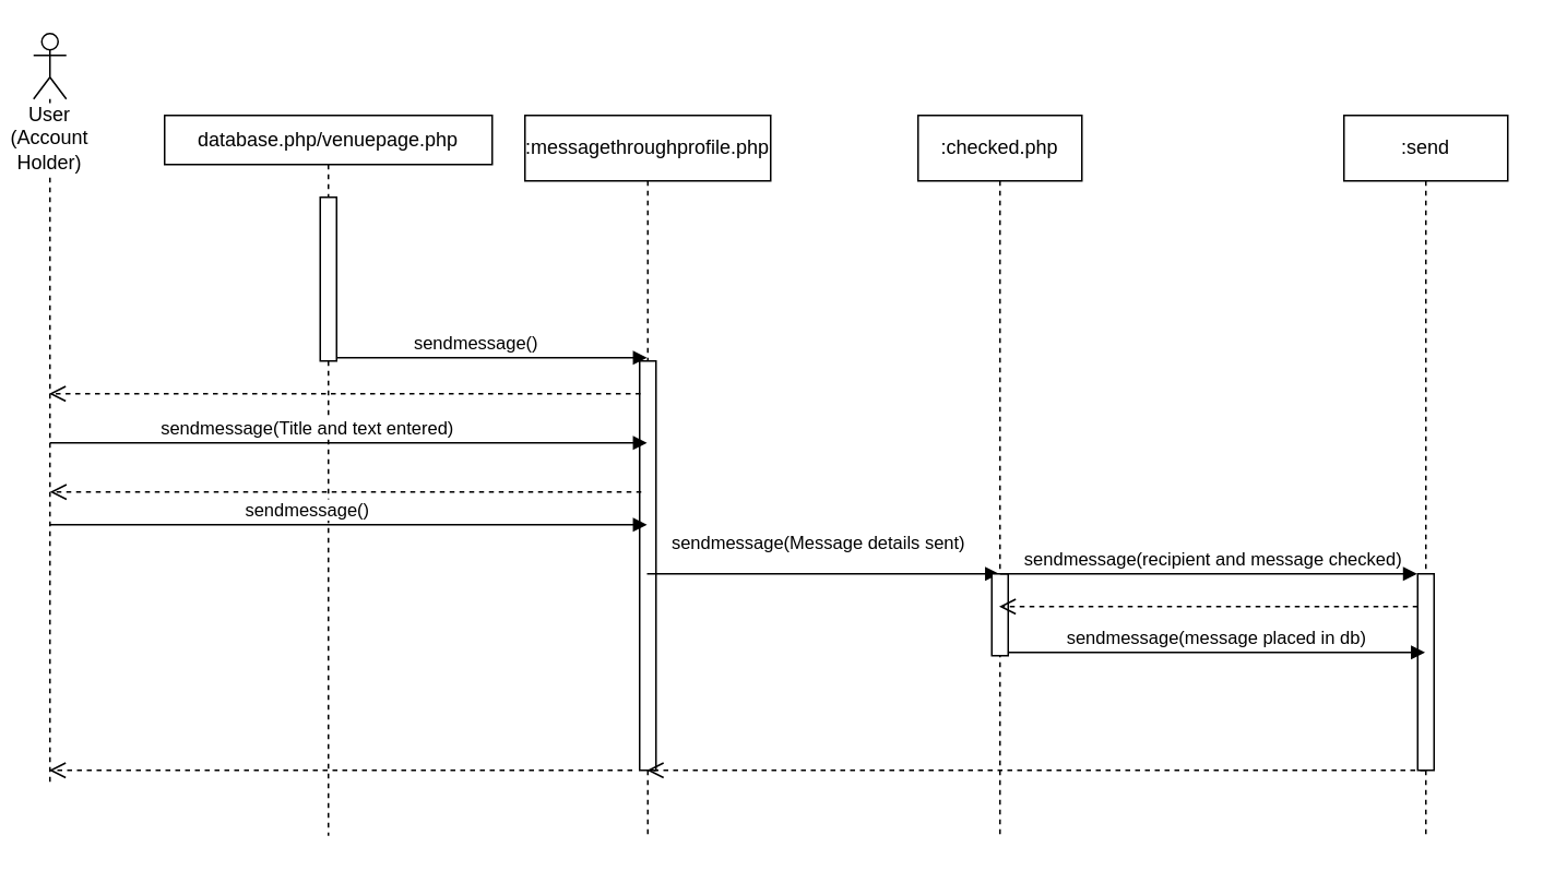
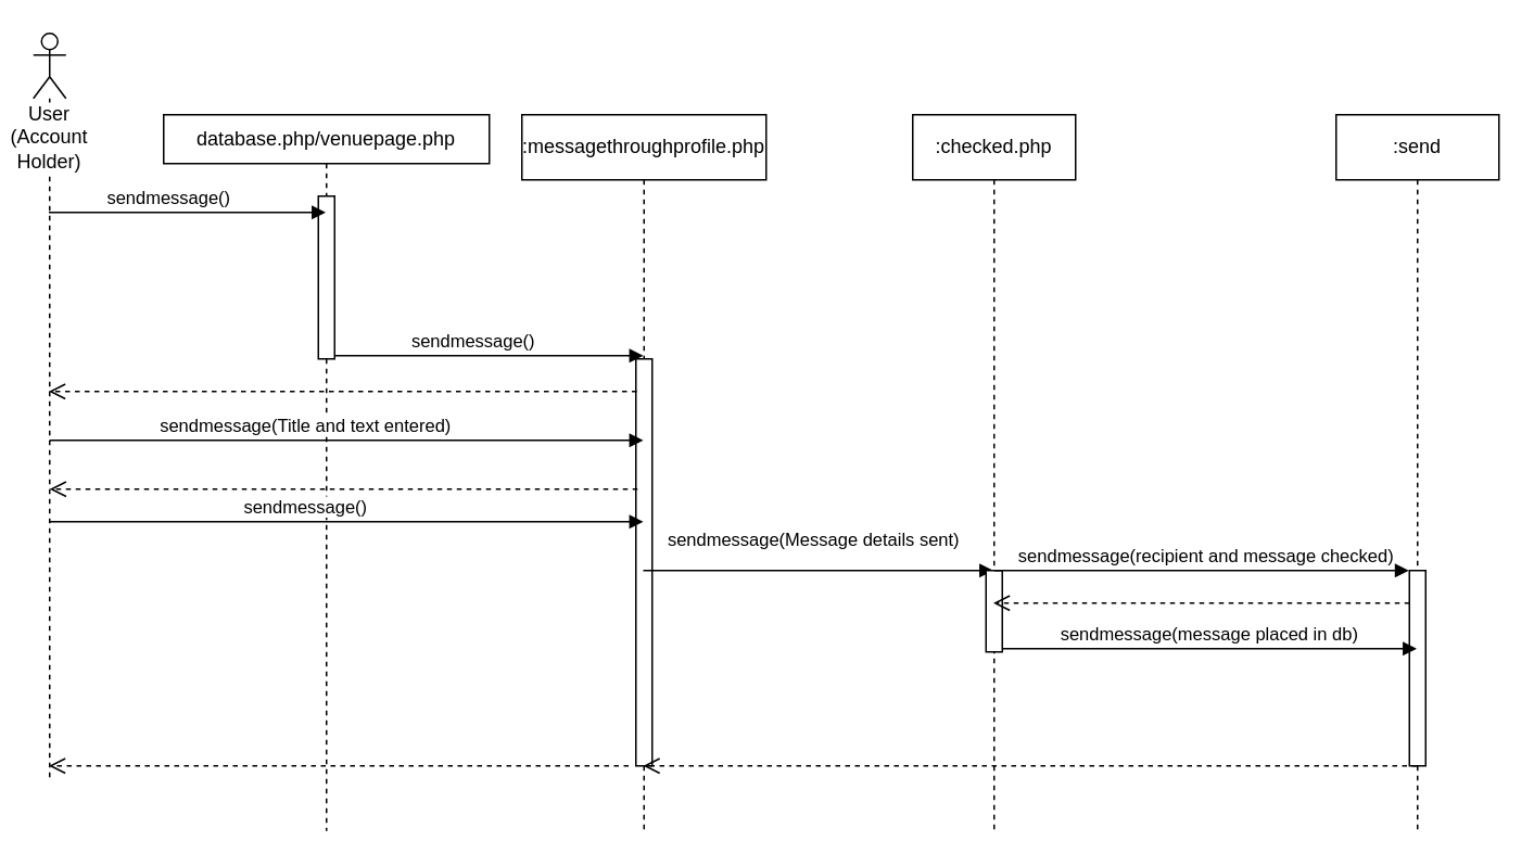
  <mxCell id="0" />
  <mxCell id="1" parent="0" />
  <mxCell id="2" value=":messagethroughprofile.php" style="shape=umlLifeline;perimeter=lifelinePerimeter;whiteSpace=wrap;html=1;container=1;collapsible=0;recursiveResize=0;outlineConnect=0;" parent="1" vertex="1"><mxGeometry x="320" y="70" width="150" height="440" as="geometry" /></mxCell>
  <mxCell id="3" value="" style="html=1;points=[];perimeter=orthogonalPerimeter;" parent="2" vertex="1"><mxGeometry x="70" y="150" width="10" height="250" as="geometry" /></mxCell>
  <mxCell id="4" value="sendmessage(Message details sent)" style="html=1;verticalAlign=bottom;endArrow=block;" parent="1" source="2" edge="1" target="12"><mxGeometry x="-0.028" y="10" width="80" relative="1" as="geometry"><mxPoint x="405" y="280" as="sourcePoint" /><mxPoint x="570" y="350" as="targetPoint" /><mxPoint as="offset" /><Array as="points"><mxPoint x="520" y="350" /></Array></mxGeometry></mxCell>
  <mxCell id="5" value=":send" style="shape=umlLifeline;perimeter=lifelinePerimeter;whiteSpace=wrap;html=1;container=1;collapsible=0;recursiveResize=0;outlineConnect=0;" parent="1" vertex="1"><mxGeometry x="820" y="70" width="100" height="440" as="geometry" /></mxCell>
  <mxCell id="6" value="" style="html=1;points=[];perimeter=orthogonalPerimeter;" parent="5" vertex="1"><mxGeometry x="45" y="280" width="10" height="120" as="geometry" /></mxCell>
  <mxCell id="7" value="database.php/venuepage.php" style="shape=umlLifeline;perimeter=lifelinePerimeter;whiteSpace=wrap;html=1;container=1;collapsible=0;recursiveResize=0;outlineConnect=0;size=30;" parent="1" vertex="1"><mxGeometry x="100" y="70" width="200" height="440" as="geometry" /></mxCell>
  <mxCell id="8" value="" style="html=1;points=[];perimeter=orthogonalPerimeter;" parent="7" vertex="1"><mxGeometry x="95" y="50" width="10" height="100" as="geometry" /></mxCell>
  <mxCell id="9" value="sendmessage()" style="html=1;verticalAlign=bottom;endArrow=block;exitX=1;exitY=0.98;exitDx=0;exitDy=0;exitPerimeter=0;" parent="1" source="8" target="2" edge="1"><mxGeometry x="-0.103" width="80" relative="1" as="geometry"><mxPoint x="250" y="219" as="sourcePoint" /><mxPoint x="589.5" y="219" as="targetPoint" /><mxPoint as="offset" /></mxGeometry></mxCell>
  <mxCell id="10" value="User (Account Holder)" style="shape=umlLifeline;participant=umlActor;perimeter=lifelinePerimeter;whiteSpace=wrap;html=1;container=1;collapsible=0;recursiveResize=0;verticalAlign=top;spacingTop=36;labelBackgroundColor=#ffffff;outlineConnect=0;" parent="1" vertex="1"><mxGeometry x="20" y="20" width="20" height="460" as="geometry" /></mxCell>
+ <mxCell id="11" value="sendmessage()" style="html=1;verticalAlign=bottom;endArrow=block;" parent="1" target="7" edge="1" source="10"><mxGeometry x="-0.14" width="80" relative="1" as="geometry"><mxPoint x="50" y="120" as="sourcePoint" /><mxPoint x="140" y="120" as="targetPoint" /><mxPoint as="offset" /><Array as="points"><mxPoint x="40" y="130" /><mxPoint x="90" y="130" /><mxPoint x="160" y="130" /></Array></mxGeometry></mxCell>
  <mxCell id="12" value=":checked.php" style="shape=umlLifeline;perimeter=lifelinePerimeter;whiteSpace=wrap;html=1;container=1;collapsible=0;recursiveResize=0;outlineConnect=0;" parent="1" vertex="1"><mxGeometry x="560" y="70" width="100" height="440" as="geometry" /></mxCell>
  <mxCell id="13" value="" style="html=1;points=[];perimeter=orthogonalPerimeter;" parent="12" vertex="1"><mxGeometry x="45" y="280" width="10" height="50" as="geometry" /></mxCell>
  <mxCell id="14" value="sendmessage(message placed in db)" style="html=1;verticalAlign=bottom;endArrow=block;exitX=0.986;exitY=0.96;exitDx=0;exitDy=0;exitPerimeter=0;" parent="1" target="5" edge="1" source="13"><mxGeometry width="80" relative="1" as="geometry"><mxPoint x="570" y="399.5" as="sourcePoint" /><mxPoint x="650" y="399.5" as="targetPoint" /></mxGeometry></mxCell>
  <mxCell id="15" value="" style="html=1;verticalAlign=bottom;endArrow=open;dashed=1;endSize=8;" parent="1" target="10" edge="1"><mxGeometry relative="1" as="geometry"><mxPoint x="390.5" y="240" as="sourcePoint" /><mxPoint x="230" y="240" as="targetPoint" /></mxGeometry></mxCell>
  <mxCell id="16" value="sendmessage(Title and text entered)" style="html=1;verticalAlign=bottom;endArrow=block;" parent="1" target="2" edge="1"><mxGeometry x="-0.14" width="80" relative="1" as="geometry"><mxPoint x="30" y="270" as="sourcePoint" /><mxPoint x="192" y="271" as="targetPoint" /><mxPoint as="offset" /></mxGeometry></mxCell>
  <mxCell id="17" value="" style="html=1;verticalAlign=bottom;endArrow=open;dashed=1;endSize=8;" parent="1" edge="1"><mxGeometry relative="1" as="geometry"><mxPoint x="391" y="300" as="sourcePoint" /><mxPoint x="30" y="300" as="targetPoint" /></mxGeometry></mxCell>
  <mxCell id="18" value="sendmessage()" style="html=1;verticalAlign=bottom;endArrow=block;" parent="1" edge="1"><mxGeometry x="-0.14" width="80" relative="1" as="geometry"><mxPoint x="30" y="320" as="sourcePoint" /><mxPoint x="394.5" y="320" as="targetPoint" /><mxPoint as="offset" /></mxGeometry></mxCell>
  <mxCell id="19" value="" style="html=1;verticalAlign=bottom;endArrow=open;dashed=1;endSize=8;" parent="1" target="2" edge="1" source="5"><mxGeometry relative="1" as="geometry"><mxPoint x="720" y="470" as="sourcePoint" /><mxPoint x="640" y="470" as="targetPoint" /><Array as="points"><mxPoint x="710" y="470" /></Array></mxGeometry></mxCell>
  <mxCell id="20" value="" style="html=1;verticalAlign=bottom;endArrow=open;dashed=1;endSize=8;" parent="1" target="10" edge="1"><mxGeometry relative="1" as="geometry"><mxPoint x="385.5" y="470" as="sourcePoint" /><mxPoint x="60" y="470" as="targetPoint" /></mxGeometry></mxCell>
  <mxCell id="21" value="sendmessage(recipient and message checked)" style="html=1;verticalAlign=bottom;endArrow=block;exitX=0.986;exitY=0.96;exitDx=0;exitDy=0;exitPerimeter=0;" edge="1" parent="1"><mxGeometry x="0.021" width="80" relative="1" as="geometry"><mxPoint x="610" y="350" as="sourcePoint" /><mxPoint x="864.64" y="350" as="targetPoint" /><mxPoint as="offset" /></mxGeometry></mxCell>
  <mxCell id="22" value="" style="html=1;verticalAlign=bottom;endArrow=open;dashed=1;endSize=8;" edge="1" parent="1" source="6" target="12"><mxGeometry relative="1" as="geometry"><mxPoint x="860" y="370" as="sourcePoint" /><mxPoint x="780" y="370" as="targetPoint" /><Array as="points"><mxPoint x="780" y="370" /></Array></mxGeometry></mxCell>
